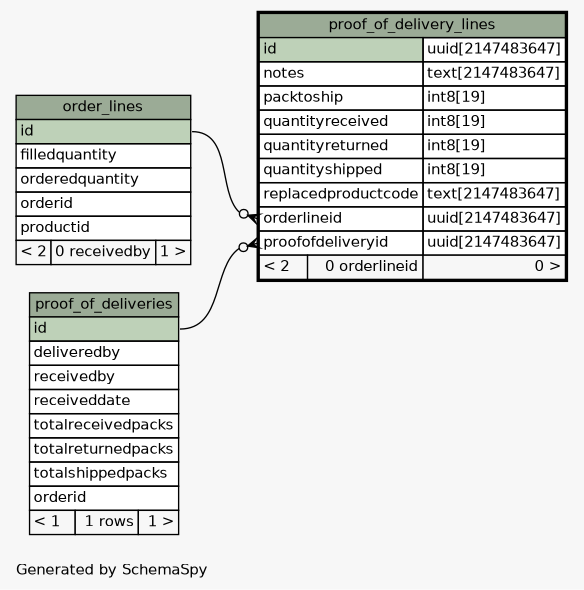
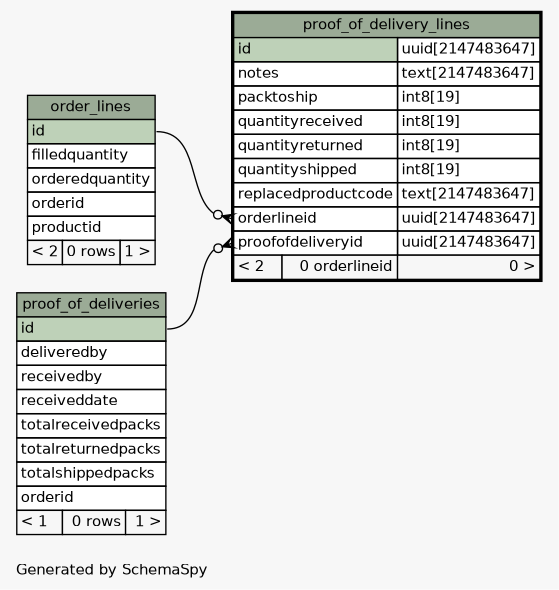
  digraph {
    bgcolor="#f7f7f7"
    fontname=Helvetica
    fontsize=11
    label="\nGenerated by SchemaSpy"
    labeljust=l
    nodesep=0.18
    rankdir=RL
    ranksep=0.46
    node [fontname=Helvetica fontsize=11 shape=plaintext]
    edge [arrowhead=none arrowsize=0.8 arrowtail=crowodot dir=back headport="id:e"]
    n1 [label=<     <TABLE BORDER="2" CELLBORDER="1" CELLSPACING="0" BGCOLOR="#ffffff">       <TR><TD COLSPAN="3" BGCOLOR="#9bab96" ALIGN="CENTER">proof_of_delivery_lines</TD></TR>       <TR><TD PORT="id" COLSPAN="2" BGCOLOR="#bed1b8" ALIGN="LEFT">id</TD><TD PORT="id.type" ALIGN="LEFT">uuid[2147483647]</TD></TR>       <TR><TD PORT="notes" COLSPAN="2" ALIGN="LEFT">notes</TD><TD PORT="notes.type" ALIGN="LEFT">text[2147483647]</TD></TR>       <TR><TD PORT="packtoship" COLSPAN="2" ALIGN="LEFT">packtoship</TD><TD PORT="packtoship.type" ALIGN="LEFT">int8[19]</TD></TR>       <TR><TD PORT="quantityreceived" COLSPAN="2" ALIGN="LEFT">quantityreceived</TD><TD PORT="quantityreceived.type" ALIGN="LEFT">int8[19]</TD></TR>       <TR><TD PORT="quantityreturned" COLSPAN="2" ALIGN="LEFT">quantityreturned</TD><TD PORT="quantityreturned.type" ALIGN="LEFT">int8[19]</TD></TR>       <TR><TD PORT="quantityshipped" COLSPAN="2" ALIGN="LEFT">quantityshipped</TD><TD PORT="quantityshipped.type" ALIGN="LEFT">int8[19]</TD></TR>       <TR><TD PORT="replacedproductcode" COLSPAN="2" ALIGN="LEFT">replacedproductcode</TD><TD PORT="replacedproductcode.type" ALIGN="LEFT">text[2147483647]</TD></TR>       <TR><TD PORT="orderlineid" COLSPAN="2" ALIGN="LEFT">orderlineid</TD><TD PORT="orderlineid.type" ALIGN="LEFT">uuid[2147483647]</TD></TR>       <TR><TD PORT="proofofdeliveryid" COLSPAN="2" ALIGN="LEFT">proofofdeliveryid</TD><TD PORT="proofofdeliveryid.type" ALIGN="LEFT">uuid[2147483647]</TD></TR>       <TR><TD ALIGN="LEFT" BGCOLOR="#f7f7f7">&lt; 2</TD><TD ALIGN="RIGHT" BGCOLOR="#f7f7f7">0 orderlineid</TD><TD ALIGN="RIGHT" BGCOLOR="#f7f7f7">0 &gt;</TD></TR>     </TABLE>>]
-   n2 [label=<     <TABLE BORDER="0" CELLBORDER="1" CELLSPACING="0" BGCOLOR="#ffffff">       <TR><TD COLSPAN="3" BGCOLOR="#9bab96" ALIGN="CENTER">order_lines</TD></TR>       <TR><TD PORT="id" COLSPAN="3" BGCOLOR="#bed1b8" ALIGN="LEFT">id</TD></TR>       <TR><TD PORT="filledquantity" COLSPAN="3" ALIGN="LEFT">filledquantity</TD></TR>       <TR><TD PORT="orderedquantity" COLSPAN="3" ALIGN="LEFT">orderedquantity</TD></TR>       <TR><TD PORT="orderid" COLSPAN="3" ALIGN="LEFT">orderid</TD></TR>       <TR><TD PORT="productid" COLSPAN="3" ALIGN="LEFT">productid</TD></TR>       <TR><TD ALIGN="LEFT" BGCOLOR="#f7f7f7">&lt; 2</TD><TD ALIGN="RIGHT" BGCOLOR="#f7f7f7">0 receivedby</TD><TD ALIGN="RIGHT" BGCOLOR="#f7f7f7">1 &gt;</TD></TR>     </TABLE>>]
-   n3 [label=<     <TABLE BORDER="0" CELLBORDER="1" CELLSPACING="0" BGCOLOR="#ffffff">       <TR><TD COLSPAN="3" BGCOLOR="#9bab96" ALIGN="CENTER">proof_of_deliveries</TD></TR>       <TR><TD PORT="id" COLSPAN="3" BGCOLOR="#bed1b8" ALIGN="LEFT">id</TD></TR>       <TR><TD PORT="deliveredby" COLSPAN="3" ALIGN="LEFT">deliveredby</TD></TR>       <TR><TD PORT="receivedby" COLSPAN="3" ALIGN="LEFT">receivedby</TD></TR>       <TR><TD PORT="receiveddate" COLSPAN="3" ALIGN="LEFT">receiveddate</TD></TR>       <TR><TD PORT="totalreceivedpacks" COLSPAN="3" ALIGN="LEFT">totalreceivedpacks</TD></TR>       <TR><TD PORT="totalreturnedpacks" COLSPAN="3" ALIGN="LEFT">totalreturnedpacks</TD></TR>       <TR><TD PORT="totalshippedpacks" COLSPAN="3" ALIGN="LEFT">totalshippedpacks</TD></TR>       <TR><TD PORT="orderid" COLSPAN="3" ALIGN="LEFT">orderid</TD></TR>       <TR><TD ALIGN="LEFT" BGCOLOR="#f7f7f7">&lt; 1</TD><TD ALIGN="RIGHT" BGCOLOR="#f7f7f7">1 rows</TD><TD ALIGN="RIGHT" BGCOLOR="#f7f7f7">1 &gt;</TD></TR>     </TABLE>>]
+   n2 [label=<     <TABLE BORDER="0" CELLBORDER="1" CELLSPACING="0" BGCOLOR="#ffffff">       <TR><TD COLSPAN="3" BGCOLOR="#9bab96" ALIGN="CENTER">order_lines</TD></TR>       <TR><TD PORT="id" COLSPAN="3" BGCOLOR="#bed1b8" ALIGN="LEFT">id</TD></TR>       <TR><TD PORT="filledquantity" COLSPAN="3" ALIGN="LEFT">filledquantity</TD></TR>       <TR><TD PORT="orderedquantity" COLSPAN="3" ALIGN="LEFT">orderedquantity</TD></TR>       <TR><TD PORT="orderid" COLSPAN="3" ALIGN="LEFT">orderid</TD></TR>       <TR><TD PORT="productid" COLSPAN="3" ALIGN="LEFT">productid</TD></TR>       <TR><TD ALIGN="LEFT" BGCOLOR="#f7f7f7">&lt; 2</TD><TD ALIGN="RIGHT" BGCOLOR="#f7f7f7">0 rows</TD><TD ALIGN="RIGHT" BGCOLOR="#f7f7f7">1 &gt;</TD></TR>     </TABLE>>]
+   n3 [label=<     <TABLE BORDER="0" CELLBORDER="1" CELLSPACING="0" BGCOLOR="#ffffff">       <TR><TD COLSPAN="3" BGCOLOR="#9bab96" ALIGN="CENTER">proof_of_deliveries</TD></TR>       <TR><TD PORT="id" COLSPAN="3" BGCOLOR="#bed1b8" ALIGN="LEFT">id</TD></TR>       <TR><TD PORT="deliveredby" COLSPAN="3" ALIGN="LEFT">deliveredby</TD></TR>       <TR><TD PORT="receivedby" COLSPAN="3" ALIGN="LEFT">receivedby</TD></TR>       <TR><TD PORT="receiveddate" COLSPAN="3" ALIGN="LEFT">receiveddate</TD></TR>       <TR><TD PORT="totalreceivedpacks" COLSPAN="3" ALIGN="LEFT">totalreceivedpacks</TD></TR>       <TR><TD PORT="totalreturnedpacks" COLSPAN="3" ALIGN="LEFT">totalreturnedpacks</TD></TR>       <TR><TD PORT="totalshippedpacks" COLSPAN="3" ALIGN="LEFT">totalshippedpacks</TD></TR>       <TR><TD PORT="orderid" COLSPAN="3" ALIGN="LEFT">orderid</TD></TR>       <TR><TD ALIGN="LEFT" BGCOLOR="#f7f7f7">&lt; 1</TD><TD ALIGN="RIGHT" BGCOLOR="#f7f7f7">0 rows</TD><TD ALIGN="RIGHT" BGCOLOR="#f7f7f7">1 &gt;</TD></TR>     </TABLE>>]
    n1 -> n2 [tailport="orderlineid:w"]
    n1 -> n3 [tailport="proofofdeliveryid:w"]
  }
